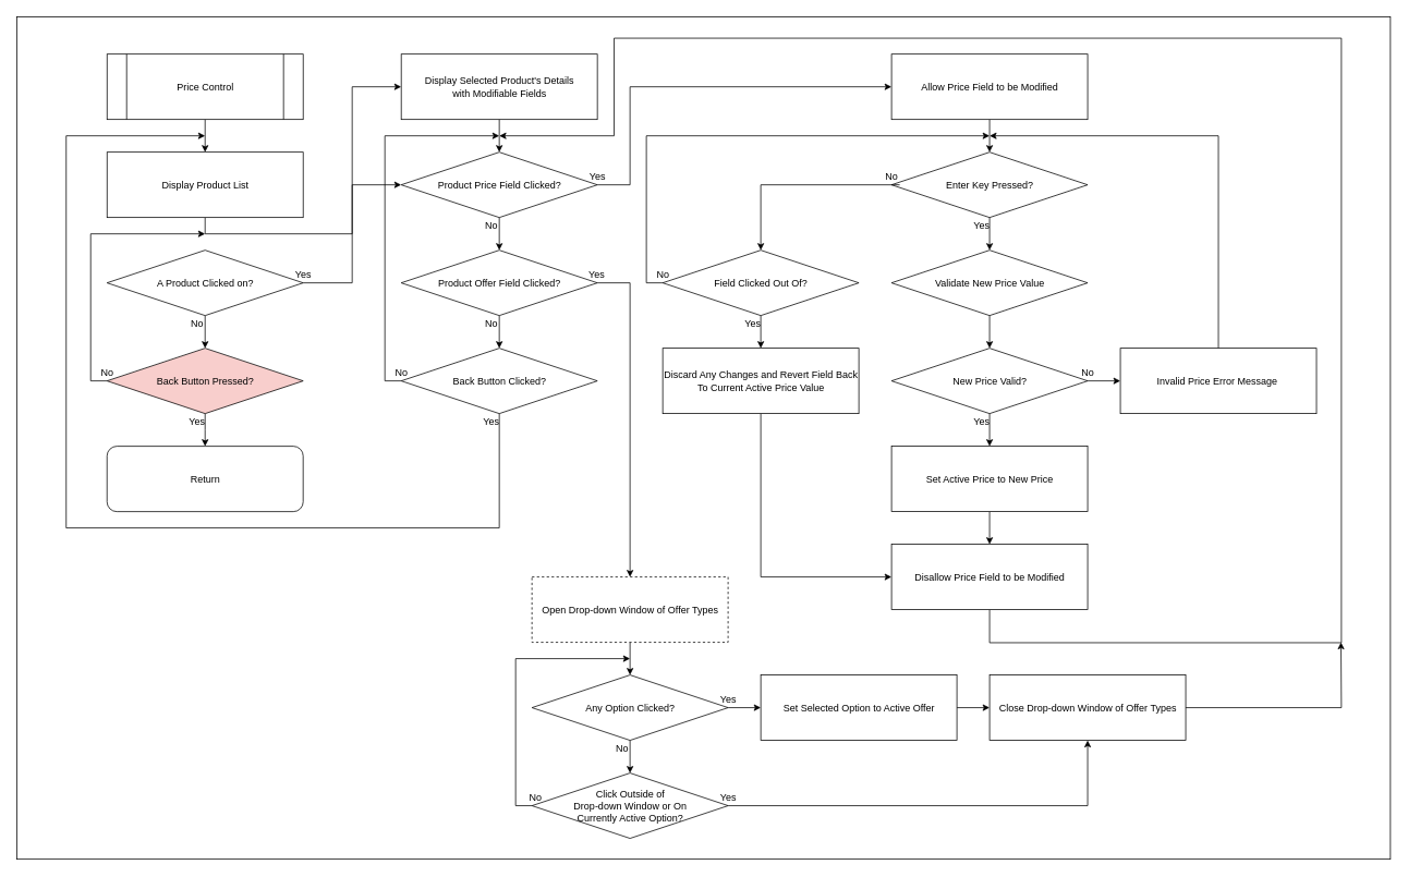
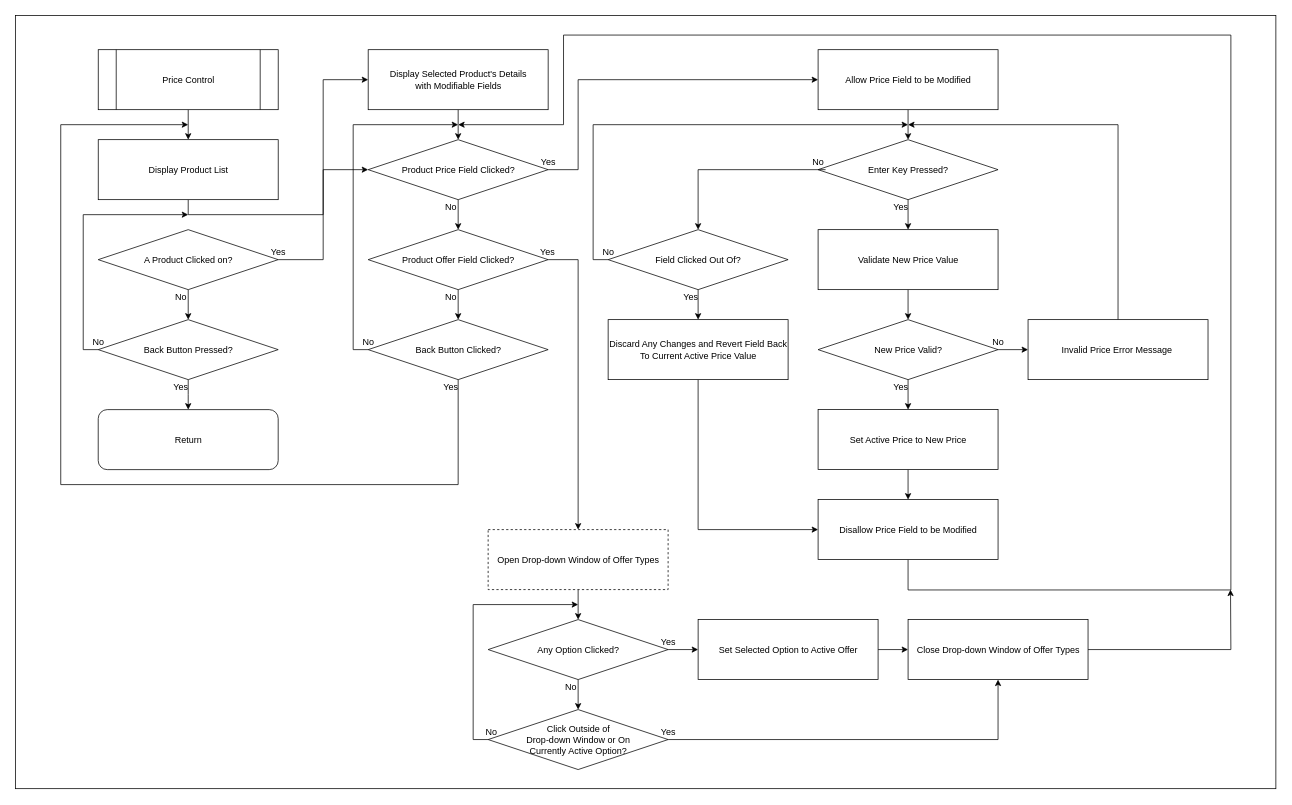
  <mxCell id="0" />
  <mxCell id="1" parent="0" />
  <mxCell id="2" value="" style="rounded=0;whiteSpace=wrap;html=1;" vertex="1" parent="1"><mxGeometry x="20" y="20" width="1681" height="1031" as="geometry" /></mxCell>
  <mxCell id="3" style="edgeStyle=orthogonalEdgeStyle;rounded=0;orthogonalLoop=1;jettySize=auto;html=1;exitX=0.5;exitY=1;exitDx=0;exitDy=0;entryX=0.5;entryY=0;entryDx=0;entryDy=0;" edge="1" parent="1" source="4" target="6"><mxGeometry relative="1" as="geometry" /></mxCell>
  <mxCell id="4" value="Price Control" style="shape=process;whiteSpace=wrap;html=1;backgroundOutline=1;" vertex="1" parent="1"><mxGeometry x="130.5" y="65.5" width="240" height="80" as="geometry" /></mxCell>
  <mxCell id="5" style="edgeStyle=orthogonalEdgeStyle;rounded=0;orthogonalLoop=1;jettySize=auto;html=1;exitX=0.5;exitY=1;exitDx=0;exitDy=0;" edge="1" parent="1" source="6" target="21"><mxGeometry relative="1" as="geometry" /></mxCell>
  <mxCell id="6" value="Display Product List" style="rounded=0;whiteSpace=wrap;html=1;" vertex="1" parent="1"><mxGeometry x="130.5" y="185.5" width="240" height="80" as="geometry" /></mxCell>
  <mxCell id="7" style="edgeStyle=orthogonalEdgeStyle;rounded=0;orthogonalLoop=1;jettySize=auto;html=1;exitX=0.5;exitY=1;exitDx=0;exitDy=0;" edge="1" parent="1" source="9" target="12"><mxGeometry relative="1" as="geometry" /></mxCell>
  <mxCell id="8" style="edgeStyle=orthogonalEdgeStyle;rounded=0;orthogonalLoop=1;jettySize=auto;html=1;exitX=1;exitY=0.5;exitDx=0;exitDy=0;entryX=0;entryY=0.5;entryDx=0;entryDy=0;" edge="1" parent="1" source="9" target="17"><mxGeometry relative="1" as="geometry" /></mxCell>
  <mxCell id="9" value="A Product Clicked on?" style="rhombus;whiteSpace=wrap;html=1;" vertex="1" parent="1"><mxGeometry x="130.5" y="305.5" width="240" height="80" as="geometry" /></mxCell>
  <mxCell id="10" style="edgeStyle=orthogonalEdgeStyle;rounded=0;orthogonalLoop=1;jettySize=auto;html=1;exitX=0;exitY=0.5;exitDx=0;exitDy=0;" edge="1" parent="1" source="12"><mxGeometry relative="1" as="geometry"><mxPoint x="250.5" y="285.5" as="targetPoint" /><Array as="points"><mxPoint x="110.5" y="465.5" /><mxPoint x="110.5" y="285.5" /><mxPoint x="250.5" y="285.5" /></Array></mxGeometry></mxCell>
  <mxCell id="11" style="edgeStyle=orthogonalEdgeStyle;rounded=0;orthogonalLoop=1;jettySize=auto;html=1;exitX=0.5;exitY=1;exitDx=0;exitDy=0;entryX=0.5;entryY=0;entryDx=0;entryDy=0;" edge="1" parent="1" source="12"><mxGeometry relative="1" as="geometry"><mxPoint x="250.5" y="545.5" as="targetPoint" /></mxGeometry></mxCell>
- <mxCell id="12" value="Back Button&amp;nbsp;Pressed?" style="rhombus;whiteSpace=wrap;html=1;fillColor=#f8cecc;" vertex="1" parent="1"><mxGeometry x="130.5" y="425.5" width="240" height="80" as="geometry" /></mxCell>
+ <mxCell id="12" value="Back Button&amp;nbsp;Pressed?" style="rhombus;whiteSpace=wrap;html=1;" vertex="1" parent="1"><mxGeometry x="130.5" y="425.5" width="240" height="80" as="geometry" /></mxCell>
  <mxCell id="13" value="No" style="text;html=1;strokeColor=none;fillColor=none;align=center;verticalAlign=middle;whiteSpace=wrap;rounded=0;" vertex="1" parent="1"><mxGeometry x="110.5" y="445.5" width="40" height="20" as="geometry" /></mxCell>
  <mxCell id="14" value="Yes" style="text;html=1;strokeColor=none;fillColor=none;align=center;verticalAlign=middle;whiteSpace=wrap;rounded=0;" vertex="1" parent="1"><mxGeometry x="220.5" y="505.5" width="40" height="20" as="geometry" /></mxCell>
  <mxCell id="15" value="No" style="text;html=1;strokeColor=none;fillColor=none;align=center;verticalAlign=middle;whiteSpace=wrap;rounded=0;" vertex="1" parent="1"><mxGeometry x="220.5" y="385.5" width="40" height="20" as="geometry" /></mxCell>
  <mxCell id="16" style="edgeStyle=orthogonalEdgeStyle;rounded=0;orthogonalLoop=1;jettySize=auto;html=1;exitX=0.5;exitY=1;exitDx=0;exitDy=0;entryX=0.5;entryY=0;entryDx=0;entryDy=0;" edge="1" parent="1" source="17" target="21"><mxGeometry relative="1" as="geometry" /></mxCell>
  <mxCell id="17" value="Display Selected Product's Details&lt;br&gt;with Modifiable Fields" style="rounded=0;whiteSpace=wrap;html=1;" vertex="1" parent="1"><mxGeometry x="490.5" y="65.5" width="240" height="80" as="geometry" /></mxCell>
  <mxCell id="18" value="Yes" style="text;html=1;strokeColor=none;fillColor=none;align=center;verticalAlign=middle;whiteSpace=wrap;rounded=0;" vertex="1" parent="1"><mxGeometry x="350.5" y="325.5" width="40" height="20" as="geometry" /></mxCell>
  <mxCell id="19" style="edgeStyle=orthogonalEdgeStyle;rounded=0;orthogonalLoop=1;jettySize=auto;html=1;exitX=0.5;exitY=1;exitDx=0;exitDy=0;entryX=0.5;entryY=0;entryDx=0;entryDy=0;" edge="1" parent="1" source="21" target="24"><mxGeometry relative="1" as="geometry" /></mxCell>
  <mxCell id="20" style="edgeStyle=orthogonalEdgeStyle;rounded=0;orthogonalLoop=1;jettySize=auto;html=1;exitX=1;exitY=0.5;exitDx=0;exitDy=0;entryX=0;entryY=0.5;entryDx=0;entryDy=0;" edge="1" parent="1" source="21" target="33"><mxGeometry relative="1" as="geometry"><mxPoint x="800.5" y="105.5" as="targetPoint" /><Array as="points"><mxPoint x="770.5" y="225.5" /><mxPoint x="770.5" y="105.5" /></Array></mxGeometry></mxCell>
  <mxCell id="21" value="Product Price Field Clicked?" style="rhombus;whiteSpace=wrap;html=1;" vertex="1" parent="1"><mxGeometry x="490.5" y="185.5" width="240" height="80" as="geometry" /></mxCell>
  <mxCell id="22" style="edgeStyle=orthogonalEdgeStyle;rounded=0;orthogonalLoop=1;jettySize=auto;html=1;exitX=0.5;exitY=1;exitDx=0;exitDy=0;entryX=0.5;entryY=0;entryDx=0;entryDy=0;" edge="1" parent="1" source="24" target="27"><mxGeometry relative="1" as="geometry" /></mxCell>
  <mxCell id="23" style="edgeStyle=orthogonalEdgeStyle;rounded=0;orthogonalLoop=1;jettySize=auto;html=1;exitX=1;exitY=0.5;exitDx=0;exitDy=0;entryX=0.5;entryY=0;entryDx=0;entryDy=0;" edge="1" parent="1" source="24" target="61"><mxGeometry relative="1" as="geometry"><mxPoint x="770.5" y="695.5" as="targetPoint" /></mxGeometry></mxCell>
  <mxCell id="24" value="Product Offer Field Clicked?" style="rhombus;whiteSpace=wrap;html=1;" vertex="1" parent="1"><mxGeometry x="490.5" y="305.5" width="240" height="80" as="geometry" /></mxCell>
  <mxCell id="25" style="edgeStyle=orthogonalEdgeStyle;rounded=0;orthogonalLoop=1;jettySize=auto;html=1;exitX=0;exitY=0.5;exitDx=0;exitDy=0;" edge="1" parent="1" source="27"><mxGeometry relative="1" as="geometry"><mxPoint x="610.5" y="165.5" as="targetPoint" /><Array as="points"><mxPoint x="470.5" y="465.5" /><mxPoint x="470.5" y="165.5" /></Array></mxGeometry></mxCell>
  <mxCell id="26" style="edgeStyle=orthogonalEdgeStyle;rounded=0;orthogonalLoop=1;jettySize=auto;html=1;exitX=0.5;exitY=1;exitDx=0;exitDy=0;" edge="1" parent="1" source="27"><mxGeometry relative="1" as="geometry"><mxPoint x="250.5" y="165.5" as="targetPoint" /><Array as="points"><mxPoint x="610.5" y="645.5" /><mxPoint x="80.5" y="645.5" /><mxPoint x="80.5" y="165.5" /></Array></mxGeometry></mxCell>
  <mxCell id="27" value="Back Button Clicked?" style="rhombus;whiteSpace=wrap;html=1;" vertex="1" parent="1"><mxGeometry x="490.5" y="425.5" width="240" height="80" as="geometry" /></mxCell>
  <mxCell id="28" value="No" style="text;html=1;strokeColor=none;fillColor=none;align=center;verticalAlign=middle;whiteSpace=wrap;rounded=0;" vertex="1" parent="1"><mxGeometry x="470.5" y="445.5" width="40" height="20" as="geometry" /></mxCell>
  <mxCell id="29" value="No" style="text;html=1;strokeColor=none;fillColor=none;align=center;verticalAlign=middle;whiteSpace=wrap;rounded=0;" vertex="1" parent="1"><mxGeometry x="580.5" y="385.5" width="40" height="20" as="geometry" /></mxCell>
  <mxCell id="30" value="No" style="text;html=1;strokeColor=none;fillColor=none;align=center;verticalAlign=middle;whiteSpace=wrap;rounded=0;" vertex="1" parent="1"><mxGeometry x="580.5" y="265.5" width="40" height="20" as="geometry" /></mxCell>
  <mxCell id="31" value="Yes" style="text;html=1;strokeColor=none;fillColor=none;align=center;verticalAlign=middle;whiteSpace=wrap;rounded=0;" vertex="1" parent="1"><mxGeometry x="580.5" y="505.5" width="40" height="20" as="geometry" /></mxCell>
  <mxCell id="32" style="edgeStyle=orthogonalEdgeStyle;rounded=0;orthogonalLoop=1;jettySize=auto;html=1;exitX=0.5;exitY=1;exitDx=0;exitDy=0;entryX=0.5;entryY=0;entryDx=0;entryDy=0;" edge="1" parent="1" source="33" target="36"><mxGeometry relative="1" as="geometry" /></mxCell>
  <mxCell id="33" value="Allow Price Field to be Modified" style="rounded=0;whiteSpace=wrap;html=1;" vertex="1" parent="1"><mxGeometry x="1090.5" y="65.5" width="240" height="80" as="geometry" /></mxCell>
  <mxCell id="34" value="Yes" style="text;html=1;strokeColor=none;fillColor=none;align=center;verticalAlign=middle;whiteSpace=wrap;rounded=0;" vertex="1" parent="1"><mxGeometry x="710.5" y="205.5" width="40" height="20" as="geometry" /></mxCell>
  <mxCell id="35" style="edgeStyle=orthogonalEdgeStyle;rounded=0;orthogonalLoop=1;jettySize=auto;html=1;exitX=0.5;exitY=1;exitDx=0;exitDy=0;entryX=0.5;entryY=0;entryDx=0;entryDy=0;" edge="1" parent="1" source="36" target="40"><mxGeometry relative="1" as="geometry" /></mxCell>
  <mxCell id="36" value="Enter Key Pressed?" style="rhombus;whiteSpace=wrap;html=1;" vertex="1" parent="1"><mxGeometry x="1090.5" y="185.5" width="240" height="80" as="geometry" /></mxCell>
  <mxCell id="37" style="edgeStyle=orthogonalEdgeStyle;rounded=0;orthogonalLoop=1;jettySize=auto;html=1;exitX=0.75;exitY=1;exitDx=0;exitDy=0;entryX=0.5;entryY=0;entryDx=0;entryDy=0;" edge="1" parent="1" source="38" target="54"><mxGeometry relative="1" as="geometry"><Array as="points"><mxPoint x="930.5" y="225.5" /></Array></mxGeometry></mxCell>
  <mxCell id="38" value="No" style="text;html=1;strokeColor=none;fillColor=none;align=center;verticalAlign=middle;whiteSpace=wrap;rounded=0;" vertex="1" parent="1"><mxGeometry x="1070.5" y="205.5" width="40" height="20" as="geometry" /></mxCell>
  <mxCell id="39" style="edgeStyle=orthogonalEdgeStyle;rounded=0;orthogonalLoop=1;jettySize=auto;html=1;exitX=0.5;exitY=1;exitDx=0;exitDy=0;" edge="1" parent="1" source="40" target="43"><mxGeometry relative="1" as="geometry" /></mxCell>
- <mxCell id="40" value="Validate New Price Value" style="rhombus;whiteSpace=wrap;html=1;" vertex="1" parent="1"><mxGeometry x="1090.5" y="305.5" width="240" height="80" as="geometry" /></mxCell>
+ <mxCell id="40" value="Validate New Price Value" style="rounded=0;whiteSpace=wrap;html=1;" vertex="1" parent="1"><mxGeometry x="1090.5" y="305.5" width="240" height="80" as="geometry" /></mxCell>
  <mxCell id="41" style="edgeStyle=orthogonalEdgeStyle;rounded=0;orthogonalLoop=1;jettySize=auto;html=1;exitX=1;exitY=0.5;exitDx=0;exitDy=0;entryX=0;entryY=0.5;entryDx=0;entryDy=0;" edge="1" parent="1" source="43" target="45"><mxGeometry relative="1" as="geometry" /></mxCell>
  <mxCell id="42" style="edgeStyle=orthogonalEdgeStyle;rounded=0;orthogonalLoop=1;jettySize=auto;html=1;exitX=0.5;exitY=1;exitDx=0;exitDy=0;entryX=0.5;entryY=0;entryDx=0;entryDy=0;" edge="1" parent="1" source="43" target="49"><mxGeometry relative="1" as="geometry" /></mxCell>
  <mxCell id="43" value="New Price Valid?" style="rhombus;whiteSpace=wrap;html=1;" vertex="1" parent="1"><mxGeometry x="1090.5" y="425.5" width="240" height="80" as="geometry" /></mxCell>
  <mxCell id="44" style="edgeStyle=orthogonalEdgeStyle;rounded=0;orthogonalLoop=1;jettySize=auto;html=1;exitX=0.5;exitY=0;exitDx=0;exitDy=0;" edge="1" parent="1" source="45"><mxGeometry relative="1" as="geometry"><mxPoint x="1210.5" y="165.5" as="targetPoint" /><Array as="points"><mxPoint x="1490.5" y="165.5" /></Array></mxGeometry></mxCell>
  <mxCell id="45" value="Invalid Price Error Message&amp;nbsp;" style="rounded=0;whiteSpace=wrap;html=1;" vertex="1" parent="1"><mxGeometry x="1370.5" y="425.5" width="240" height="80" as="geometry" /></mxCell>
  <mxCell id="46" value="No" style="text;html=1;strokeColor=none;fillColor=none;align=center;verticalAlign=middle;whiteSpace=wrap;rounded=0;" vertex="1" parent="1"><mxGeometry x="1310.5" y="445.5" width="40" height="20" as="geometry" /></mxCell>
  <mxCell id="47" value="Yes" style="text;html=1;strokeColor=none;fillColor=none;align=center;verticalAlign=middle;whiteSpace=wrap;rounded=0;" vertex="1" parent="1"><mxGeometry x="1180.5" y="265.5" width="40" height="20" as="geometry" /></mxCell>
  <mxCell id="48" style="edgeStyle=orthogonalEdgeStyle;rounded=0;orthogonalLoop=1;jettySize=auto;html=1;exitX=0.5;exitY=1;exitDx=0;exitDy=0;entryX=0.5;entryY=0;entryDx=0;entryDy=0;" edge="1" parent="1" source="49" target="51"><mxGeometry relative="1" as="geometry" /></mxCell>
  <mxCell id="49" value="Set Active Price to New Price" style="rounded=0;whiteSpace=wrap;html=1;" vertex="1" parent="1"><mxGeometry x="1090.5" y="545.5" width="240" height="80" as="geometry" /></mxCell>
  <mxCell id="50" style="edgeStyle=orthogonalEdgeStyle;rounded=0;orthogonalLoop=1;jettySize=auto;html=1;exitX=0.5;exitY=1;exitDx=0;exitDy=0;" edge="1" parent="1" source="51"><mxGeometry relative="1" as="geometry"><mxPoint x="610.5" y="165.5" as="targetPoint" /><Array as="points"><mxPoint x="1211" y="786" /><mxPoint x="1641" y="786" /><mxPoint x="1641" y="46" /><mxPoint x="751" y="46" /><mxPoint x="751" y="166" /></Array></mxGeometry></mxCell>
  <mxCell id="51" value="Disallow Price Field to be Modified" style="rounded=0;whiteSpace=wrap;html=1;" vertex="1" parent="1"><mxGeometry x="1090.5" y="665.5" width="240" height="80" as="geometry" /></mxCell>
  <mxCell id="52" style="edgeStyle=orthogonalEdgeStyle;rounded=0;orthogonalLoop=1;jettySize=auto;html=1;exitX=0;exitY=0.5;exitDx=0;exitDy=0;" edge="1" parent="1" source="54"><mxGeometry relative="1" as="geometry"><mxPoint x="1210.5" y="165.5" as="targetPoint" /><Array as="points"><mxPoint x="790.5" y="345.5" /><mxPoint x="790.5" y="165.5" /></Array></mxGeometry></mxCell>
  <mxCell id="53" style="edgeStyle=orthogonalEdgeStyle;rounded=0;orthogonalLoop=1;jettySize=auto;html=1;exitX=0.5;exitY=1;exitDx=0;exitDy=0;entryX=0.5;entryY=0;entryDx=0;entryDy=0;" edge="1" parent="1" source="54" target="56"><mxGeometry relative="1" as="geometry" /></mxCell>
  <mxCell id="54" value="Field Clicked Out Of?" style="rhombus;whiteSpace=wrap;html=1;" vertex="1" parent="1"><mxGeometry x="810.5" y="305.5" width="240" height="80" as="geometry" /></mxCell>
  <mxCell id="55" style="edgeStyle=orthogonalEdgeStyle;rounded=0;orthogonalLoop=1;jettySize=auto;html=1;exitX=0.5;exitY=1;exitDx=0;exitDy=0;entryX=0;entryY=0.5;entryDx=0;entryDy=0;" edge="1" parent="1" source="56" target="51"><mxGeometry relative="1" as="geometry" /></mxCell>
  <mxCell id="56" value="Discard Any Changes and Revert Field Back To Current Active Price Value" style="rounded=0;whiteSpace=wrap;html=1;" vertex="1" parent="1"><mxGeometry x="810.5" y="425.5" width="240" height="80" as="geometry" /></mxCell>
  <mxCell id="57" value="No" style="text;html=1;strokeColor=none;fillColor=none;align=center;verticalAlign=middle;whiteSpace=wrap;rounded=0;" vertex="1" parent="1"><mxGeometry x="790.5" y="325.5" width="40" height="20" as="geometry" /></mxCell>
  <mxCell id="58" value="Yes" style="text;html=1;strokeColor=none;fillColor=none;align=center;verticalAlign=middle;whiteSpace=wrap;rounded=0;" vertex="1" parent="1"><mxGeometry x="900.5" y="385.5" width="40" height="20" as="geometry" /></mxCell>
  <mxCell id="59" value="Return" style="rounded=1;whiteSpace=wrap;html=1;" vertex="1" parent="1"><mxGeometry x="130.5" y="545.5" width="240" height="80" as="geometry" /></mxCell>
  <mxCell id="60" style="edgeStyle=orthogonalEdgeStyle;rounded=0;orthogonalLoop=1;jettySize=auto;html=1;exitX=0.5;exitY=1;exitDx=0;exitDy=0;entryX=0.5;entryY=0;entryDx=0;entryDy=0;" edge="1" parent="1" source="61" target="64"><mxGeometry relative="1" as="geometry" /></mxCell>
  <mxCell id="61" value="Open Drop-down Window of Offer Types" style="rounded=0;whiteSpace=wrap;html=1;dashed=1;" vertex="1" parent="1"><mxGeometry x="650.5" y="705.5" width="240" height="80" as="geometry" /></mxCell>
  <mxCell id="62" style="edgeStyle=orthogonalEdgeStyle;rounded=0;orthogonalLoop=1;jettySize=auto;html=1;exitX=1;exitY=0.5;exitDx=0;exitDy=0;" edge="1" parent="1" source="64" target="66"><mxGeometry relative="1" as="geometry" /></mxCell>
  <mxCell id="63" style="edgeStyle=orthogonalEdgeStyle;rounded=0;orthogonalLoop=1;jettySize=auto;html=1;exitX=0.5;exitY=1;exitDx=0;exitDy=0;" edge="1" parent="1" source="64" target="71"><mxGeometry relative="1" as="geometry" /></mxCell>
  <mxCell id="64" value="Any Option Clicked?" style="rhombus;whiteSpace=wrap;html=1;" vertex="1" parent="1"><mxGeometry x="650.5" y="825.5" width="240" height="80" as="geometry" /></mxCell>
  <mxCell id="65" style="edgeStyle=orthogonalEdgeStyle;rounded=0;orthogonalLoop=1;jettySize=auto;html=1;exitX=1;exitY=0.5;exitDx=0;exitDy=0;entryX=0;entryY=0.5;entryDx=0;entryDy=0;" edge="1" parent="1" source="66" target="68"><mxGeometry relative="1" as="geometry" /></mxCell>
  <mxCell id="66" value="Set Selected Option to Active Offer" style="rounded=0;whiteSpace=wrap;html=1;" vertex="1" parent="1"><mxGeometry x="930.5" y="825.5" width="240" height="80" as="geometry" /></mxCell>
  <mxCell id="67" style="edgeStyle=orthogonalEdgeStyle;rounded=0;orthogonalLoop=1;jettySize=auto;html=1;exitX=1;exitY=0.5;exitDx=0;exitDy=0;" edge="1" parent="1" source="68"><mxGeometry relative="1" as="geometry"><mxPoint x="1640.5" y="785.5" as="targetPoint" /></mxGeometry></mxCell>
  <mxCell id="68" value="Close Drop-down Window of Offer Types" style="rounded=0;whiteSpace=wrap;html=1;" vertex="1" parent="1"><mxGeometry x="1210.5" y="825.5" width="240" height="80" as="geometry" /></mxCell>
  <mxCell id="69" style="edgeStyle=orthogonalEdgeStyle;rounded=0;orthogonalLoop=1;jettySize=auto;html=1;exitX=1;exitY=0.5;exitDx=0;exitDy=0;entryX=0.5;entryY=1;entryDx=0;entryDy=0;" edge="1" parent="1" source="71" target="68"><mxGeometry relative="1" as="geometry" /></mxCell>
  <mxCell id="70" style="edgeStyle=orthogonalEdgeStyle;rounded=0;orthogonalLoop=1;jettySize=auto;html=1;exitX=0;exitY=0.5;exitDx=0;exitDy=0;" edge="1" parent="1" source="71"><mxGeometry relative="1" as="geometry"><mxPoint x="770.5" y="805.5" as="targetPoint" /><Array as="points"><mxPoint x="630.5" y="985.5" /><mxPoint x="630.5" y="805.5" /></Array></mxGeometry></mxCell>
  <mxCell id="71" value="Click Outside of &lt;br&gt;Drop-down Window or On &lt;br&gt;Currently Active Option?" style="rhombus;whiteSpace=wrap;html=1;" vertex="1" parent="1"><mxGeometry x="650.5" y="945.5" width="240" height="80" as="geometry" /></mxCell>
  <mxCell id="72" value="No" style="text;html=1;strokeColor=none;fillColor=none;align=center;verticalAlign=middle;whiteSpace=wrap;rounded=0;" vertex="1" parent="1"><mxGeometry x="634.5" y="965.5" width="40" height="20" as="geometry" /></mxCell>
  <mxCell id="73" value="Yes" style="text;html=1;strokeColor=none;fillColor=none;align=center;verticalAlign=middle;whiteSpace=wrap;rounded=0;" vertex="1" parent="1"><mxGeometry x="870.5" y="965.5" width="40" height="20" as="geometry" /></mxCell>
  <mxCell id="74" value="No" style="text;html=1;strokeColor=none;fillColor=none;align=center;verticalAlign=middle;whiteSpace=wrap;rounded=0;" vertex="1" parent="1"><mxGeometry x="740.5" y="905.5" width="40" height="20" as="geometry" /></mxCell>
  <mxCell id="75" value="Yes" style="text;html=1;strokeColor=none;fillColor=none;align=center;verticalAlign=middle;whiteSpace=wrap;rounded=0;" vertex="1" parent="1"><mxGeometry x="870.5" y="845.5" width="40" height="20" as="geometry" /></mxCell>
  <mxCell id="76" value="Yes" style="text;html=1;strokeColor=none;fillColor=none;align=center;verticalAlign=middle;whiteSpace=wrap;rounded=0;" vertex="1" parent="1"><mxGeometry x="710" y="326" width="40" height="20" as="geometry" /></mxCell>
  <mxCell id="77" value="Yes" style="text;html=1;strokeColor=none;fillColor=none;align=center;verticalAlign=middle;whiteSpace=wrap;rounded=0;" vertex="1" parent="1"><mxGeometry x="1180.5" y="505.5" width="40" height="20" as="geometry" /></mxCell>
